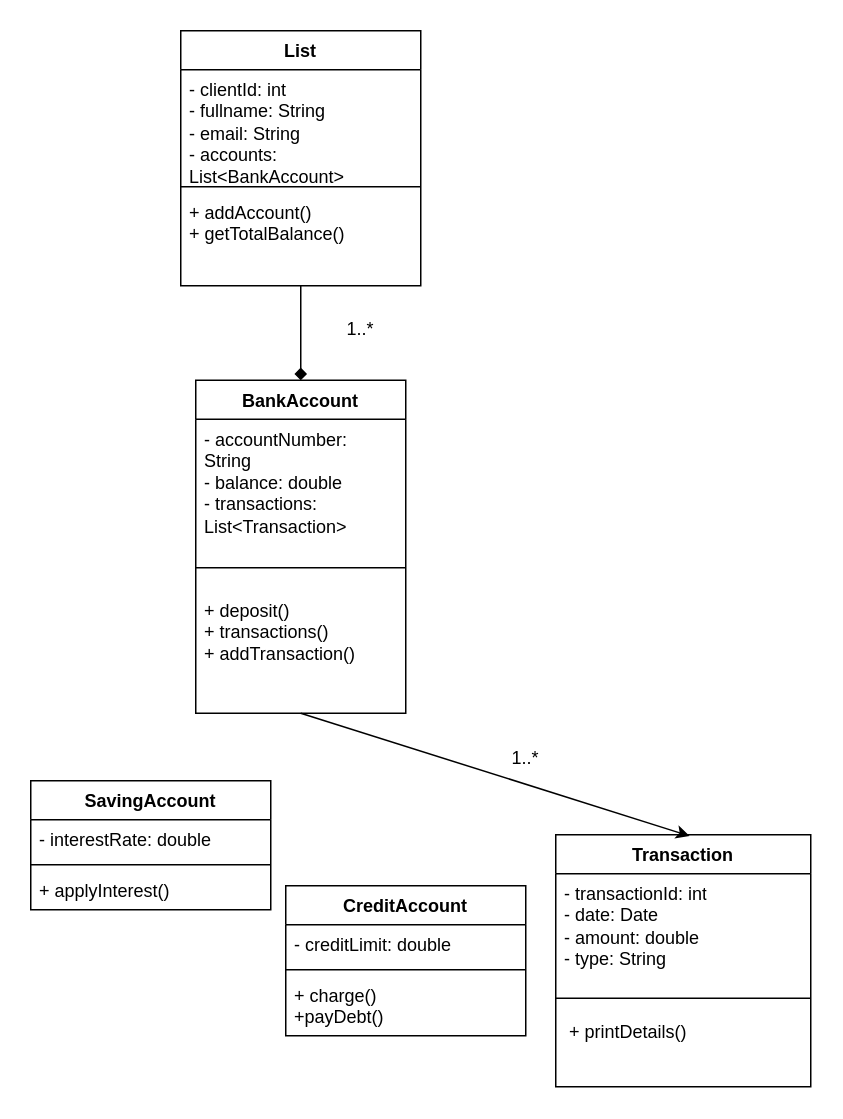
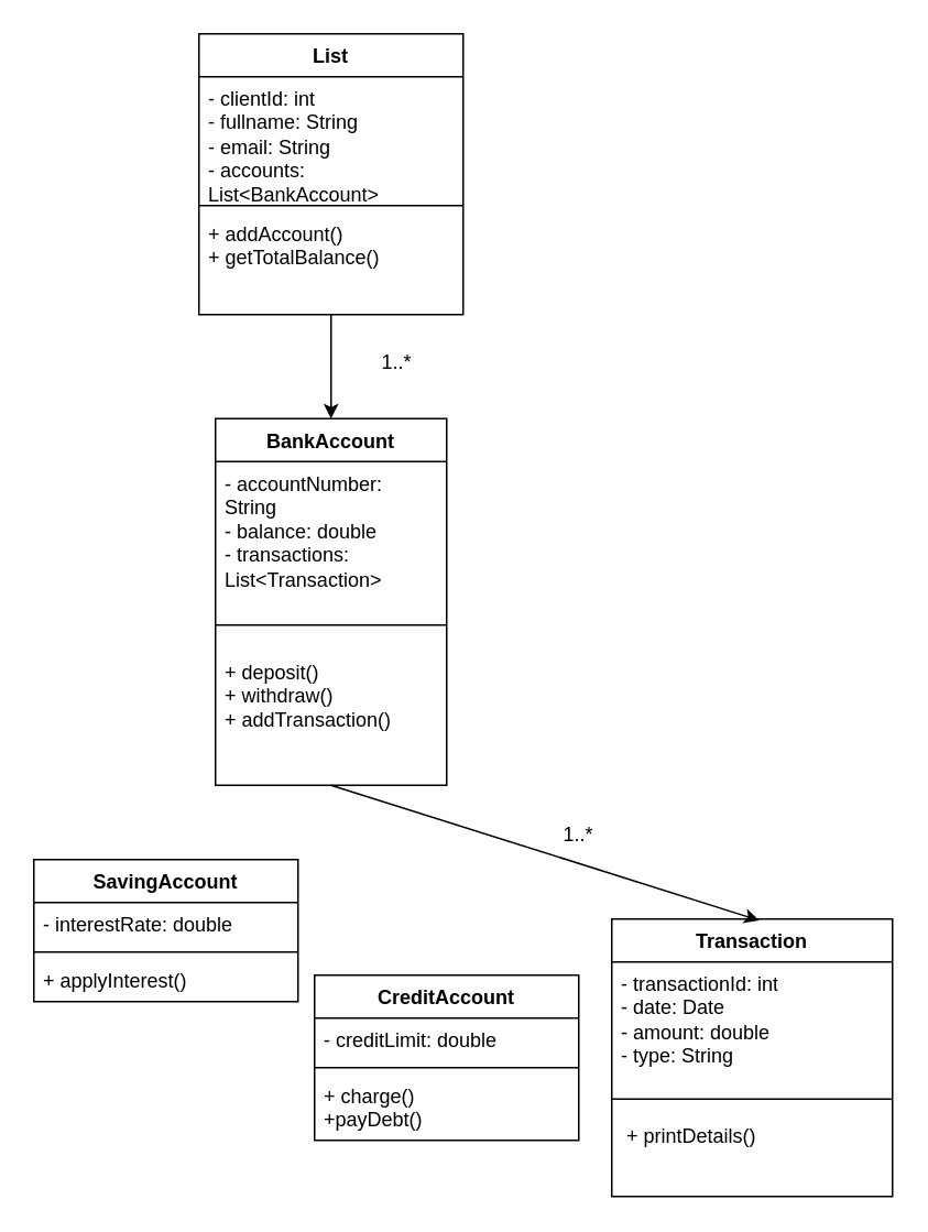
  <mxCell id="0" />
  <mxCell id="1" parent="0" />
  <mxCell id="2" value="1..*" style="text;html=1;whiteSpace=wrap;strokeColor=none;fillColor=none;align=center;verticalAlign=middle;rounded=0;" parent="1" vertex="1"><mxGeometry x="210" y="204" width="60" height="30" as="geometry" /></mxCell>
- <mxCell id="3" style="edgeStyle=orthogonalEdgeStyle;rounded=0;orthogonalLoop=1;jettySize=auto;html=1;endArrow=diamond;" edge="1" parent="1" source="4" target="8"><mxGeometry relative="1" as="geometry"><mxPoint x="200" y="230" as="targetPoint" /></mxGeometry></mxCell>
+ <mxCell id="3" style="edgeStyle=orthogonalEdgeStyle;rounded=0;orthogonalLoop=1;jettySize=auto;html=1;" edge="1" parent="1" source="4" target="8"><mxGeometry relative="1" as="geometry"><mxPoint x="200" y="230" as="targetPoint" /></mxGeometry></mxCell>
  <mxCell id="4" value="List" style="swimlane;fontStyle=1;align=center;verticalAlign=top;childLayout=stackLayout;horizontal=1;startSize=26;horizontalStack=0;resizeParent=1;resizeParentMax=0;resizeLast=0;collapsible=1;marginBottom=0;whiteSpace=wrap;html=1;" vertex="1" parent="1"><mxGeometry x="120" y="20" width="160" height="170" as="geometry" /></mxCell>
  <mxCell id="5" value="- clientId: int&lt;div&gt;- fullname: String&lt;/div&gt;&lt;div&gt;- email: String&lt;/div&gt;&lt;div&gt;- accounts: List&amp;lt;BankAccount&amp;gt;&lt;/div&gt;" style="text;strokeColor=none;fillColor=none;align=left;verticalAlign=top;spacingLeft=4;spacingRight=4;overflow=hidden;rotatable=0;points=[[0,0.5],[1,0.5]];portConstraint=eastwest;whiteSpace=wrap;html=1;" vertex="1" parent="4"><mxGeometry y="26" width="160" height="74" as="geometry" /></mxCell>
  <mxCell id="6" value="" style="line;strokeWidth=1;fillColor=none;align=left;verticalAlign=middle;spacingTop=-1;spacingLeft=3;spacingRight=3;rotatable=0;labelPosition=right;points=[];portConstraint=eastwest;strokeColor=inherit;" vertex="1" parent="4"><mxGeometry y="100" width="160" height="8" as="geometry" /></mxCell>
  <mxCell id="7" value="+ addAccount()&lt;div&gt;+ getTotalBalance()&lt;/div&gt;" style="text;strokeColor=none;fillColor=none;align=left;verticalAlign=top;spacingLeft=4;spacingRight=4;overflow=hidden;rotatable=0;points=[[0,0.5],[1,0.5]];portConstraint=eastwest;whiteSpace=wrap;html=1;" vertex="1" parent="4"><mxGeometry y="108" width="160" height="62" as="geometry" /></mxCell>
  <mxCell id="8" value="BankAccount" style="swimlane;fontStyle=1;align=center;verticalAlign=top;childLayout=stackLayout;horizontal=1;startSize=26;horizontalStack=0;resizeParent=1;resizeParentMax=0;resizeLast=0;collapsible=1;marginBottom=0;whiteSpace=wrap;html=1;" vertex="1" parent="1"><mxGeometry x="130" y="253" width="140" height="222" as="geometry" /></mxCell>
  <mxCell id="9" value="- accountNumber: String&lt;div&gt;- balance: double&lt;/div&gt;&lt;div&gt;- transactions: List&amp;lt;Transaction&amp;gt;&lt;/div&gt;" style="text;strokeColor=none;fillColor=none;align=left;verticalAlign=top;spacingLeft=4;spacingRight=4;overflow=hidden;rotatable=0;points=[[0,0.5],[1,0.5]];portConstraint=eastwest;whiteSpace=wrap;html=1;" vertex="1" parent="8"><mxGeometry y="26" width="140" height="84" as="geometry" /></mxCell>
  <mxCell id="10" value="" style="line;strokeWidth=1;fillColor=none;align=left;verticalAlign=middle;spacingTop=-1;spacingLeft=3;spacingRight=3;rotatable=0;labelPosition=right;points=[];portConstraint=eastwest;strokeColor=inherit;" vertex="1" parent="8"><mxGeometry y="110" width="140" height="30" as="geometry" /></mxCell>
- <mxCell id="11" value="+ deposit()&lt;div&gt;+ transactions()&lt;/div&gt;&lt;div&gt;+ addTransaction()&lt;/div&gt;" style="text;strokeColor=none;fillColor=none;align=left;verticalAlign=top;spacingLeft=4;spacingRight=4;overflow=hidden;rotatable=0;points=[[0,0.5],[1,0.5]];portConstraint=eastwest;whiteSpace=wrap;html=1;" vertex="1" parent="8"><mxGeometry y="140" width="140" height="82" as="geometry" /></mxCell>
+ <mxCell id="11" value="+ deposit()&lt;div&gt;+ withdraw()&lt;/div&gt;&lt;div&gt;+ addTransaction()&lt;/div&gt;" style="text;strokeColor=none;fillColor=none;align=left;verticalAlign=top;spacingLeft=4;spacingRight=4;overflow=hidden;rotatable=0;points=[[0,0.5],[1,0.5]];portConstraint=eastwest;whiteSpace=wrap;html=1;" vertex="1" parent="8"><mxGeometry y="140" width="140" height="82" as="geometry" /></mxCell>
  <mxCell id="12" value="SavingAccount" style="swimlane;fontStyle=1;align=center;verticalAlign=top;childLayout=stackLayout;horizontal=1;startSize=26;horizontalStack=0;resizeParent=1;resizeParentMax=0;resizeLast=0;collapsible=1;marginBottom=0;whiteSpace=wrap;html=1;" vertex="1" parent="1"><mxGeometry x="20" y="520" width="160" height="86" as="geometry" /></mxCell>
  <mxCell id="13" value="- interestRate: double" style="text;strokeColor=none;fillColor=none;align=left;verticalAlign=top;spacingLeft=4;spacingRight=4;overflow=hidden;rotatable=0;points=[[0,0.5],[1,0.5]];portConstraint=eastwest;whiteSpace=wrap;html=1;" vertex="1" parent="12"><mxGeometry y="26" width="160" height="26" as="geometry" /></mxCell>
  <mxCell id="14" value="" style="line;strokeWidth=1;fillColor=none;align=left;verticalAlign=middle;spacingTop=-1;spacingLeft=3;spacingRight=3;rotatable=0;labelPosition=right;points=[];portConstraint=eastwest;strokeColor=inherit;" vertex="1" parent="12"><mxGeometry y="52" width="160" height="8" as="geometry" /></mxCell>
  <mxCell id="15" value="+ applyInterest()" style="text;strokeColor=none;fillColor=none;align=left;verticalAlign=top;spacingLeft=4;spacingRight=4;overflow=hidden;rotatable=0;points=[[0,0.5],[1,0.5]];portConstraint=eastwest;whiteSpace=wrap;html=1;" vertex="1" parent="12"><mxGeometry y="60" width="160" height="26" as="geometry" /></mxCell>
  <mxCell id="16" value="CreditAccount" style="swimlane;fontStyle=1;align=center;verticalAlign=top;childLayout=stackLayout;horizontal=1;startSize=26;horizontalStack=0;resizeParent=1;resizeParentMax=0;resizeLast=0;collapsible=1;marginBottom=0;whiteSpace=wrap;html=1;" vertex="1" parent="1"><mxGeometry x="190" y="590" width="160" height="100" as="geometry" /></mxCell>
  <mxCell id="17" value="- creditLimit: double" style="text;strokeColor=none;fillColor=none;align=left;verticalAlign=top;spacingLeft=4;spacingRight=4;overflow=hidden;rotatable=0;points=[[0,0.5],[1,0.5]];portConstraint=eastwest;whiteSpace=wrap;html=1;" vertex="1" parent="16"><mxGeometry y="26" width="160" height="26" as="geometry" /></mxCell>
  <mxCell id="18" value="" style="line;strokeWidth=1;fillColor=none;align=left;verticalAlign=middle;spacingTop=-1;spacingLeft=3;spacingRight=3;rotatable=0;labelPosition=right;points=[];portConstraint=eastwest;strokeColor=inherit;" vertex="1" parent="16"><mxGeometry y="52" width="160" height="8" as="geometry" /></mxCell>
  <mxCell id="19" value="+ charge()&lt;div&gt;+payDebt()&lt;/div&gt;" style="text;strokeColor=none;fillColor=none;align=left;verticalAlign=top;spacingLeft=4;spacingRight=4;overflow=hidden;rotatable=0;points=[[0,0.5],[1,0.5]];portConstraint=eastwest;whiteSpace=wrap;html=1;" vertex="1" parent="16"><mxGeometry y="60" width="160" height="40" as="geometry" /></mxCell>
  <mxCell id="20" value="1..*" style="text;html=1;whiteSpace=wrap;strokeColor=none;fillColor=none;align=center;verticalAlign=middle;rounded=0;" vertex="1" parent="1"><mxGeometry x="320" y="490" width="60" height="30" as="geometry" /></mxCell>
  <mxCell id="21" value="Transaction" style="swimlane;fontStyle=1;align=center;verticalAlign=top;childLayout=stackLayout;horizontal=1;startSize=26;horizontalStack=0;resizeParent=1;resizeParentMax=0;resizeLast=0;collapsible=1;marginBottom=0;whiteSpace=wrap;html=1;" vertex="1" parent="1"><mxGeometry x="370" y="556" width="170" height="168" as="geometry" /></mxCell>
  <mxCell id="22" value="- transactionId: int&lt;div&gt;- date: Date&lt;/div&gt;&lt;div&gt;- amount: double&amp;nbsp;&lt;/div&gt;&lt;div&gt;- type: String&lt;/div&gt;" style="text;strokeColor=none;fillColor=none;align=left;verticalAlign=top;spacingLeft=4;spacingRight=4;overflow=hidden;rotatable=0;points=[[0,0.5],[1,0.5]];portConstraint=eastwest;whiteSpace=wrap;html=1;" vertex="1" parent="21"><mxGeometry y="26" width="170" height="74" as="geometry" /></mxCell>
  <mxCell id="23" value="" style="line;strokeWidth=1;fillColor=none;align=left;verticalAlign=middle;spacingTop=-1;spacingLeft=3;spacingRight=3;rotatable=0;labelPosition=right;points=[];portConstraint=eastwest;strokeColor=inherit;" vertex="1" parent="21"><mxGeometry y="100" width="170" height="18" as="geometry" /></mxCell>
  <mxCell id="24" value="&amp;nbsp;+ printDetails()" style="text;strokeColor=none;fillColor=none;align=left;verticalAlign=top;spacingLeft=4;spacingRight=4;overflow=hidden;rotatable=0;points=[[0,0.5],[1,0.5]];portConstraint=eastwest;whiteSpace=wrap;html=1;" vertex="1" parent="21"><mxGeometry y="118" width="170" height="50" as="geometry" /></mxCell>
  <mxCell id="25" value="" style="endArrow=classic;html=1;rounded=0;exitX=0.505;exitY=0.99;exitDx=0;exitDy=0;exitPerimeter=0;entryX=0.529;entryY=0;entryDx=0;entryDy=0;entryPerimeter=0;" edge="1" parent="1"><mxGeometry width="50" height="50" relative="1" as="geometry"><mxPoint x="200" y="475" as="sourcePoint" /><mxPoint x="459.23" y="556.82" as="targetPoint" /></mxGeometry></mxCell>
